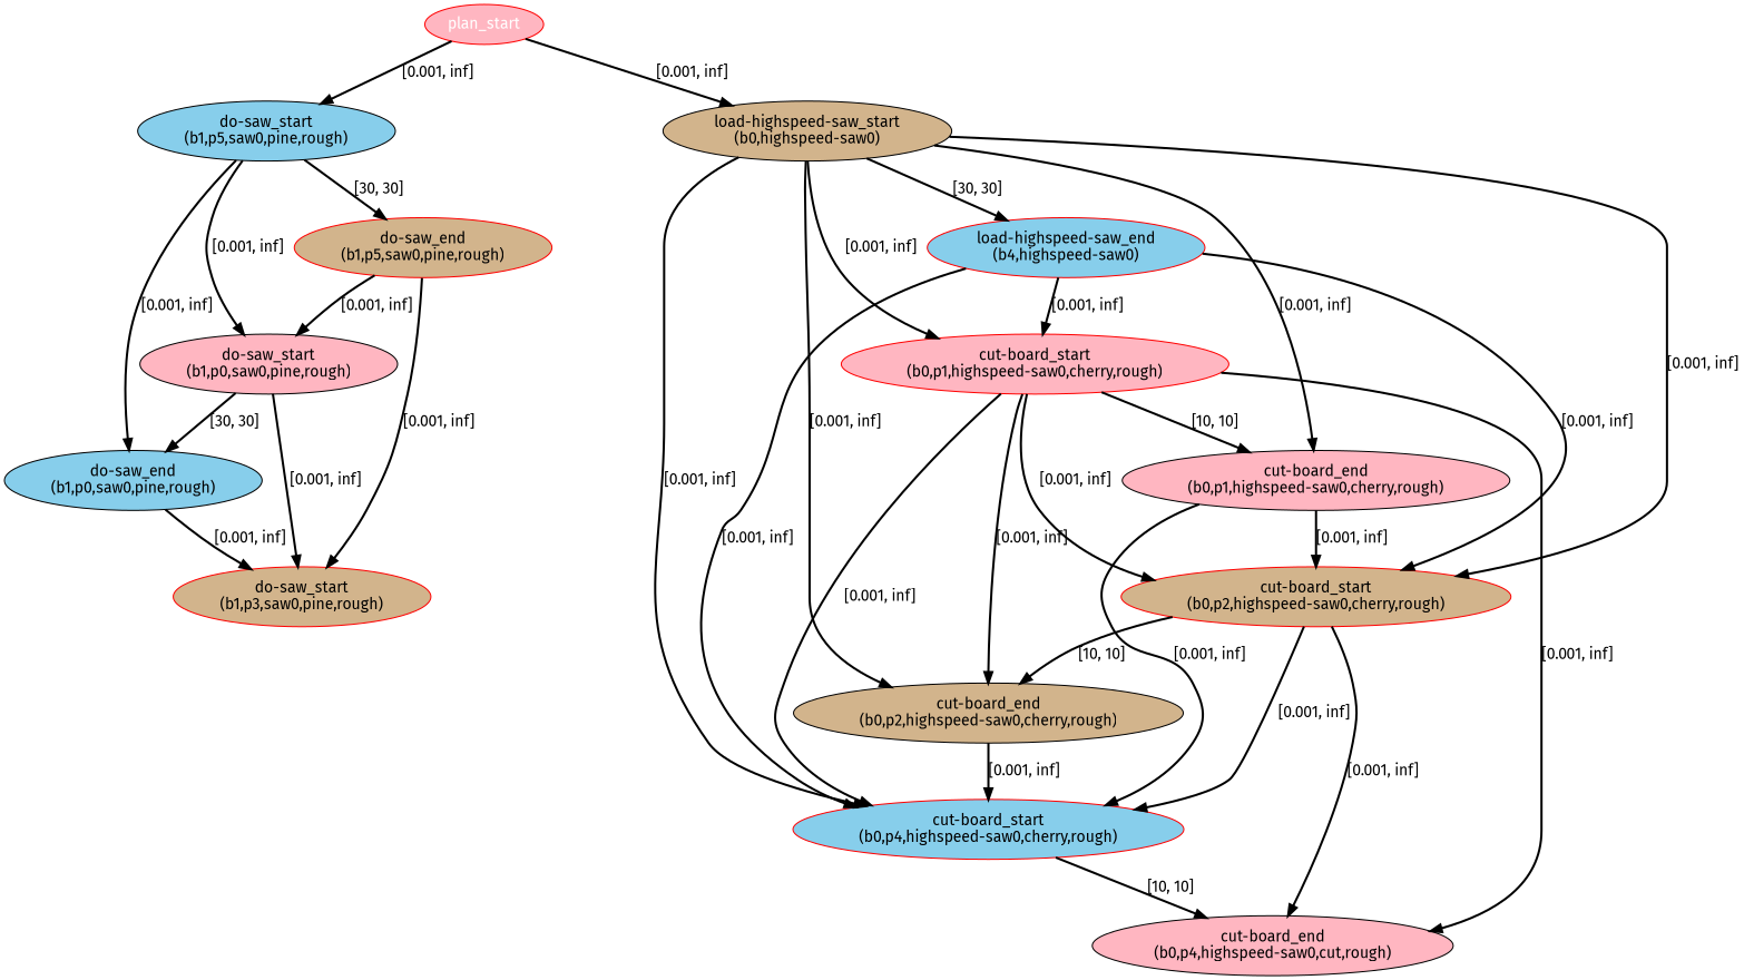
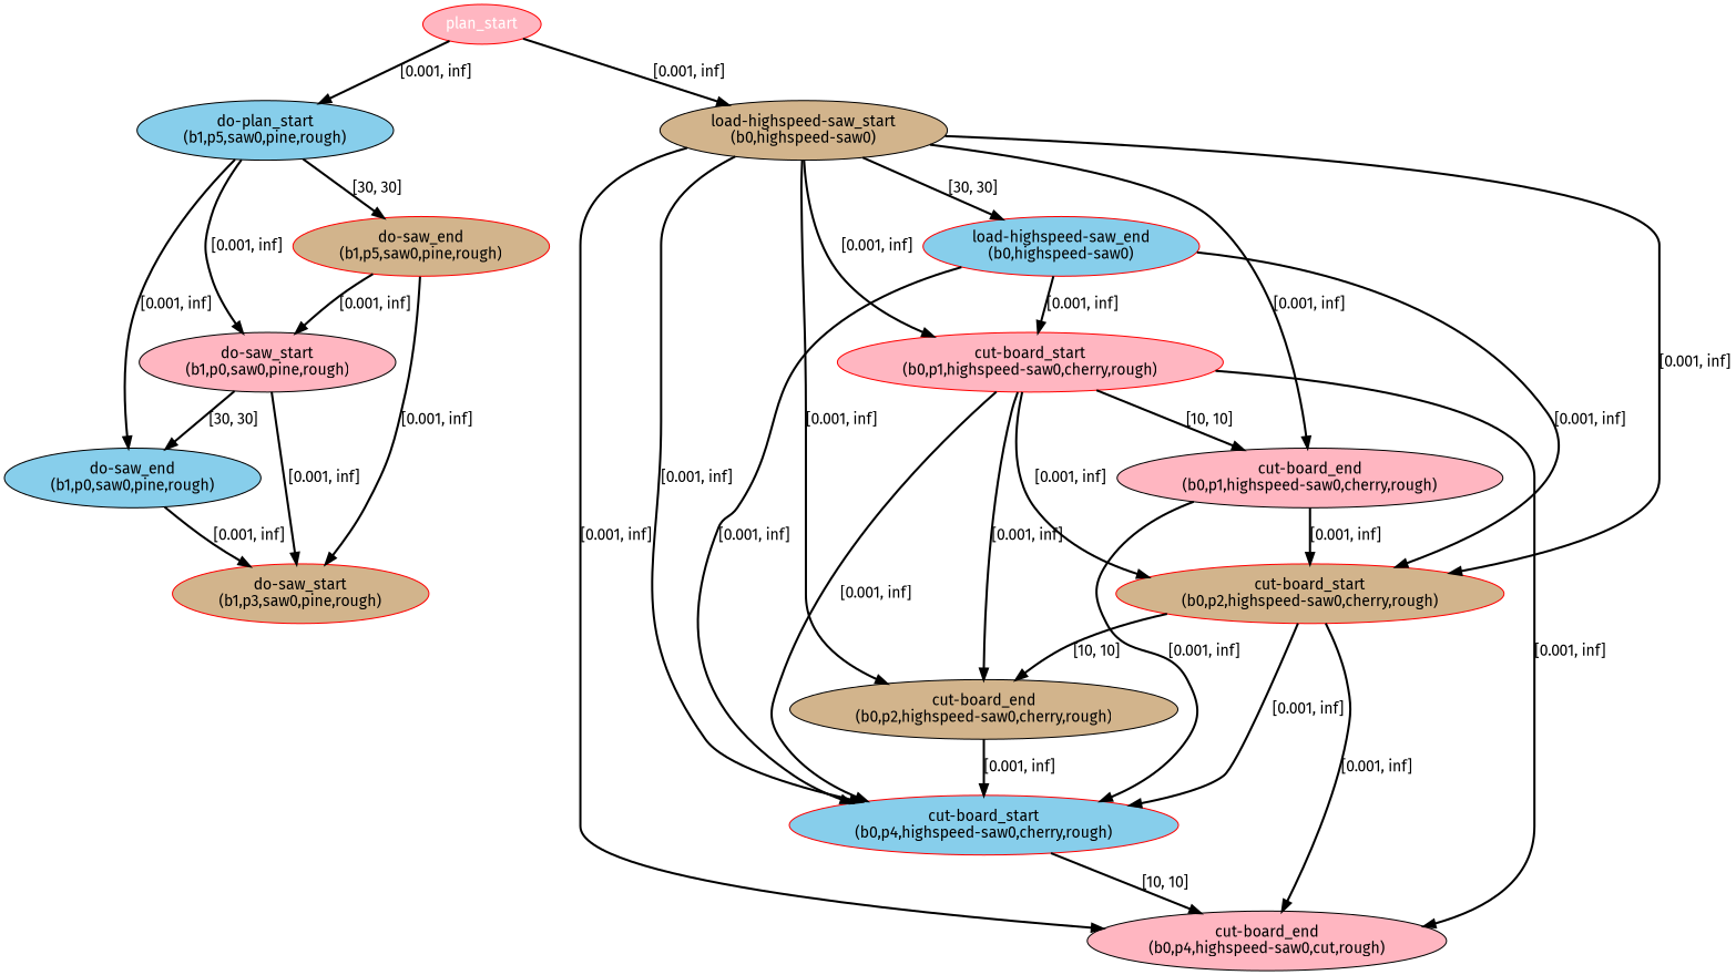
  digraph {
    fontname="Fira Sans"
    node [color=red fillcolor=lightpink fontname="Fira Sans" style=filled]
    edge [color=black fontname="Fira Sans" penwidth=2]
    n1 [fontcolor=white label=plan_start]
-   n2 [color=black fillcolor=skyblue label="do-saw_start\n(b1,p5,saw0,pine,rough)"]
+   n2 [color=black fillcolor=skyblue label="do-plan_start\n(b1,p5,saw0,pine,rough)"]
    n3 [color=black fillcolor=tan label="load-highspeed-saw_start\n(b0,highspeed-saw0)"]
    n4 [fillcolor=tan label="do-saw_end\n(b1,p5,saw0,pine,rough)"]
    n5 [color=black label="do-saw_start\n(b1,p0,saw0,pine,rough)"]
    n6 [color=black fillcolor=skyblue label="do-saw_end\n(b1,p0,saw0,pine,rough)"]
-   n7 [fillcolor=skyblue label="load-highspeed-saw_end\n(b4,highspeed-saw0)"]
+   n7 [fillcolor=skyblue label="load-highspeed-saw_end\n(b0,highspeed-saw0)"]
    n8 [label="cut-board_start\n(b0,p1,highspeed-saw0,cherry,rough)"]
    n9 [color=black label="cut-board_end\n(b0,p1,highspeed-saw0,cherry,rough)"]
    n10 [fillcolor=tan label="cut-board_start\n(b0,p2,highspeed-saw0,cherry,rough)"]
    n11 [color=black fillcolor=tan label="cut-board_end\n(b0,p2,highspeed-saw0,cherry,rough)"]
    n12 [fillcolor=skyblue label="cut-board_start\n(b0,p4,highspeed-saw0,cherry,rough)"]
    n13 [color=black label="cut-board_end\n(b0,p4,highspeed-saw0,cut,rough)"]
    n14 [fillcolor=tan label="do-saw_start\n(b1,p3,saw0,pine,rough)"]
    n1 -> n2 [label="[0.001, inf]"]
    n1 -> n3 [label="[0.001, inf]"]
    n2 -> n4 [label="[30, 30]"]
    n2 -> n5 [label="[0.001, inf]"]
    n2 -> n6 [label="[0.001, inf]"]
    n3 -> n7 [label="[30, 30]"]
    n3 -> n8 [label="[0.001, inf]"]
    n3 -> n9 [label="[0.001, inf]"]
    n3 -> n10 [label="[0.001, inf]"]
    n3 -> n11 [label="[0.001, inf]"]
    n3 -> n12 [label="[0.001, inf]"]
+   n3 -> n13 [label="[0.001, inf]"]
    n4 -> n5 [label="[0.001, inf]"]
    n4 -> n14 [label="[0.001, inf]"]
    n5 -> n6 [label="[30, 30]"]
    n5 -> n14 [label="[0.001, inf]"]
    n6 -> n14 [label="[0.001, inf]"]
    n7 -> n8 [label="[0.001, inf]"]
    n7 -> n10 [label="[0.001, inf]"]
    n7 -> n12 [label="[0.001, inf]"]
    n8 -> n9 [label="[10, 10]"]
    n8 -> n10 [label="[0.001, inf]"]
    n8 -> n11 [label="[0.001, inf]"]
    n8 -> n12 [label="[0.001, inf]"]
    n8 -> n13 [label="[0.001, inf]"]
    n9 -> n10 [label="[0.001, inf]"]
    n9 -> n12 [label="[0.001, inf]"]
    n10 -> n11 [label="[10, 10]"]
    n10 -> n12 [label="[0.001, inf]"]
    n10 -> n13 [label="[0.001, inf]"]
    n11 -> n12 [label="[0.001, inf]"]
    n12 -> n13 [label="[10, 10]"]
  }
